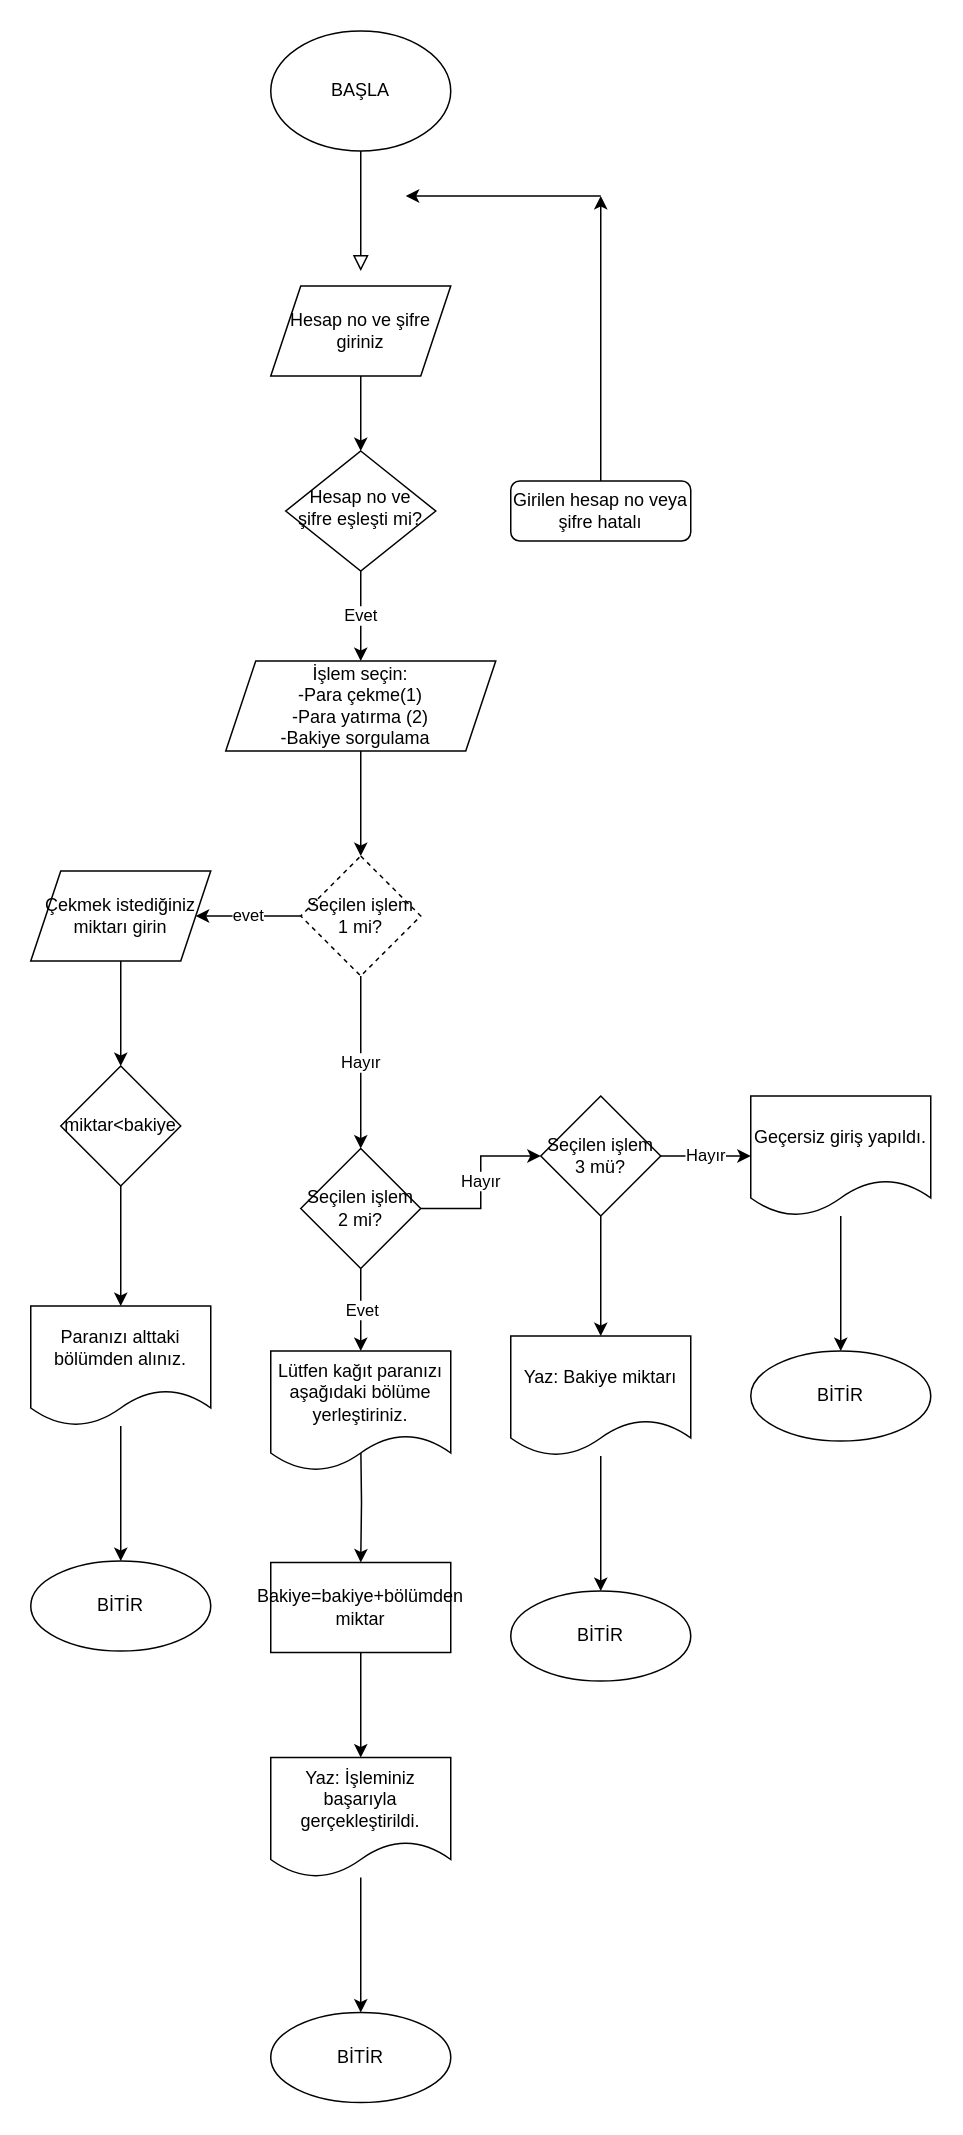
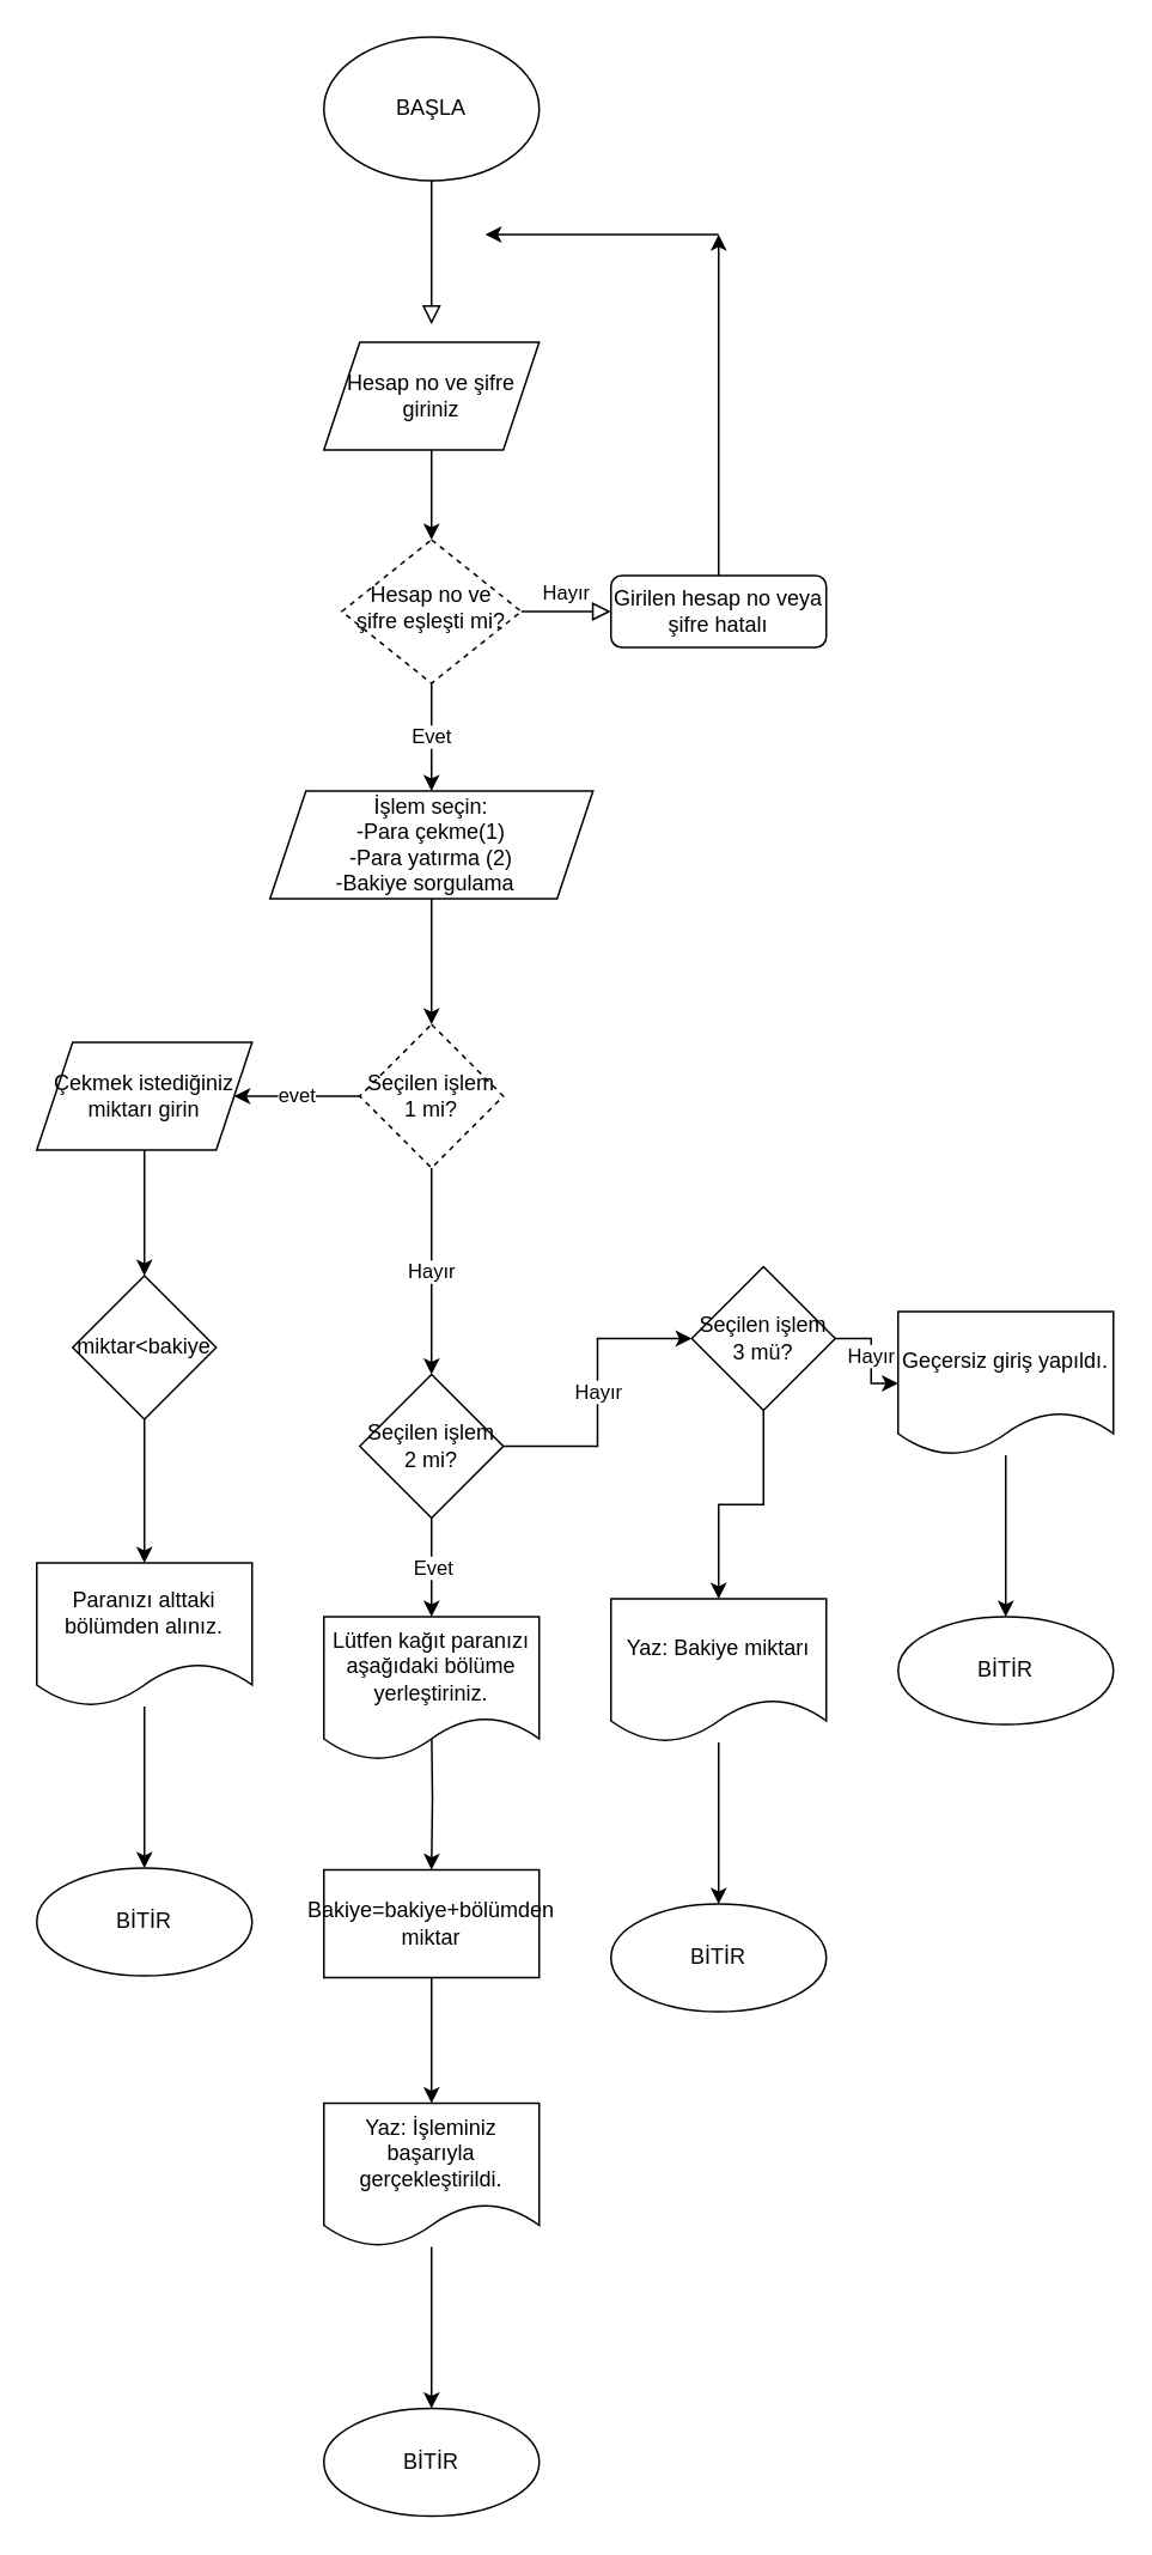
  <mxCell id="0" />
  <mxCell id="1" parent="0" />
  <mxCell id="2" value="" style="rounded=0;html=1;jettySize=auto;orthogonalLoop=1;fontSize=11;endArrow=block;endFill=0;endSize=8;strokeWidth=1;shadow=0;labelBackgroundColor=none;edgeStyle=orthogonalEdgeStyle;" parent="1" edge="1"><mxGeometry relative="1" as="geometry"><mxPoint x="240" y="100" as="sourcePoint" /><mxPoint x="240" y="180" as="targetPoint" /></mxGeometry></mxCell>
+ <mxCell id="3" value="Hayır" style="edgeStyle=orthogonalEdgeStyle;rounded=0;html=1;jettySize=auto;orthogonalLoop=1;fontSize=11;endArrow=block;endFill=0;endSize=8;strokeWidth=1;shadow=0;labelBackgroundColor=none;" parent="1" source="5" target="7" edge="1"><mxGeometry y="10" relative="1" as="geometry"><mxPoint as="offset" /></mxGeometry></mxCell>
  <mxCell id="4" value="Evet" style="edgeStyle=orthogonalEdgeStyle;rounded=0;orthogonalLoop=1;jettySize=auto;html=1;" parent="1" source="5" edge="1"><mxGeometry relative="1" as="geometry"><mxPoint x="240" y="440" as="targetPoint" /></mxGeometry></mxCell>
- <mxCell id="5" value="Hesap no ve şifre eşleşti mi?" style="rhombus;whiteSpace=wrap;html=1;shadow=0;fontFamily=Helvetica;fontSize=12;align=center;strokeWidth=1;spacing=6;spacingTop=-4;" parent="1" vertex="1"><mxGeometry x="190" y="300" width="100" height="80" as="geometry" /></mxCell>
+ <mxCell id="5" value="Hesap no ve şifre eşleşti mi?" style="rhombus;whiteSpace=wrap;html=1;shadow=0;fontFamily=Helvetica;fontSize=12;align=center;strokeWidth=1;spacing=6;spacingTop=-4;dashed=1;" parent="1" vertex="1"><mxGeometry x="190" y="300" width="100" height="80" as="geometry" /></mxCell>
  <mxCell id="6" style="edgeStyle=orthogonalEdgeStyle;rounded=0;orthogonalLoop=1;jettySize=auto;html=1;" parent="1" source="7" edge="1"><mxGeometry relative="1" as="geometry"><mxPoint x="400" y="130" as="targetPoint" /></mxGeometry></mxCell>
  <mxCell id="7" value="Girilen hesap no veya şifre hatalı" style="rounded=1;whiteSpace=wrap;html=1;fontSize=12;glass=0;strokeWidth=1;shadow=0;" parent="1" vertex="1"><mxGeometry x="340" y="320" width="120" height="40" as="geometry" /></mxCell>
  <mxCell id="8" value="" style="edgeStyle=orthogonalEdgeStyle;rounded=0;orthogonalLoop=1;jettySize=auto;html=1;" parent="1" source="9" target="5" edge="1"><mxGeometry relative="1" as="geometry" /></mxCell>
  <mxCell id="9" value="Hesap no ve şifre giriniz" style="shape=parallelogram;perimeter=parallelogramPerimeter;whiteSpace=wrap;html=1;fixedSize=1;labelBackgroundColor=none;" parent="1" vertex="1"><mxGeometry x="180" y="190" width="120" height="60" as="geometry" /></mxCell>
  <mxCell id="10" value="" style="edgeStyle=orthogonalEdgeStyle;rounded=0;orthogonalLoop=1;jettySize=auto;html=1;" parent="1" source="11" target="15" edge="1"><mxGeometry relative="1" as="geometry" /></mxCell>
  <mxCell id="11" value="İşlem seçin:&lt;br&gt;-Para çekme(1)&lt;br&gt;-Para yatırma (2)&lt;br&gt;-Bakiye sorgulama&amp;nbsp;&amp;nbsp;" style="shape=parallelogram;perimeter=parallelogramPerimeter;whiteSpace=wrap;html=1;fixedSize=1;labelBackgroundColor=none;" parent="1" vertex="1"><mxGeometry x="150" y="440" width="180" height="60" as="geometry" /></mxCell>
  <mxCell id="12" value="" style="endArrow=classic;html=1;" parent="1" edge="1"><mxGeometry width="50" height="50" relative="1" as="geometry"><mxPoint x="400" y="130" as="sourcePoint" /><mxPoint x="270" y="130" as="targetPoint" /><Array as="points" /></mxGeometry></mxCell>
  <mxCell id="13" value="evet" style="edgeStyle=orthogonalEdgeStyle;rounded=0;orthogonalLoop=1;jettySize=auto;html=1;" parent="1" source="15" target="17" edge="1"><mxGeometry relative="1" as="geometry" /></mxCell>
  <mxCell id="14" value="Hayır" style="edgeStyle=orthogonalEdgeStyle;rounded=0;orthogonalLoop=1;jettySize=auto;html=1;" parent="1" source="15" target="20" edge="1"><mxGeometry relative="1" as="geometry" /></mxCell>
  <mxCell id="15" value="Seçilen işlem 1 mi?" style="rhombus;whiteSpace=wrap;html=1;dashed=1;" parent="1" vertex="1"><mxGeometry x="200" y="570" width="80" height="80" as="geometry" /></mxCell>
  <mxCell id="16" value="" style="edgeStyle=orthogonalEdgeStyle;rounded=0;orthogonalLoop=1;jettySize=auto;html=1;" parent="1" source="17" target="34" edge="1"><mxGeometry relative="1" as="geometry" /></mxCell>
  <mxCell id="17" value="Çekmek istediğiniz miktarı girin" style="shape=parallelogram;perimeter=parallelogramPerimeter;whiteSpace=wrap;html=1;fixedSize=1;" parent="1" vertex="1"><mxGeometry y="580" width="120" height="60" as="geometry" x="20" /></mxCell>
  <mxCell id="18" value="Hayır" style="edgeStyle=orthogonalEdgeStyle;rounded=0;orthogonalLoop=1;jettySize=auto;html=1;" parent="1" source="20" target="23" edge="1"><mxGeometry relative="1" as="geometry" /></mxCell>
  <mxCell id="19" value="Evet" style="edgeStyle=orthogonalEdgeStyle;rounded=0;orthogonalLoop=1;jettySize=auto;html=1;" parent="1" source="20" edge="1"><mxGeometry relative="1" as="geometry"><mxPoint x="240" y="900" as="targetPoint" /></mxGeometry></mxCell>
  <mxCell id="20" value="Seçilen işlem 2 mi?" style="rhombus;whiteSpace=wrap;html=1;" parent="1" vertex="1"><mxGeometry x="200" y="765" width="80" height="80" as="geometry" /></mxCell>
  <mxCell id="21" value="Hayır" style="edgeStyle=orthogonalEdgeStyle;rounded=0;orthogonalLoop=1;jettySize=auto;html=1;" parent="1" source="23" target="25" edge="1"><mxGeometry relative="1" as="geometry" /></mxCell>
  <mxCell id="22" value="" style="edgeStyle=orthogonalEdgeStyle;rounded=0;orthogonalLoop=1;jettySize=auto;html=1;" parent="1" source="23" target="39" edge="1"><mxGeometry relative="1" as="geometry" /></mxCell>
- <mxCell id="23" value="Seçilen işlem 3 mü?" style="rhombus;whiteSpace=wrap;html=1;" parent="1" vertex="1"><mxGeometry x="360" y="730" width="80" height="80" as="geometry" /></mxCell>
+ <mxCell id="23" value="Seçilen işlem 3 mü?" style="rhombus;whiteSpace=wrap;html=1;" parent="1" vertex="1"><mxGeometry x="385" y="705" width="80" height="80" as="geometry" /></mxCell>
  <mxCell id="24" value="" style="edgeStyle=orthogonalEdgeStyle;rounded=0;orthogonalLoop=1;jettySize=auto;html=1;" parent="1" source="25" target="41" edge="1"><mxGeometry relative="1" as="geometry" /></mxCell>
  <mxCell id="25" value="Geçersiz giriş yapıldı." style="shape=document;whiteSpace=wrap;html=1;boundedLbl=1;" parent="1" vertex="1"><mxGeometry x="500" y="730" width="120" height="80" as="geometry" /></mxCell>
  <mxCell id="26" value="" style="edgeStyle=orthogonalEdgeStyle;rounded=0;orthogonalLoop=1;jettySize=auto;html=1;" parent="1" target="28" edge="1"><mxGeometry relative="1" as="geometry"><mxPoint x="240" y="960" as="sourcePoint" /></mxGeometry></mxCell>
  <mxCell id="27" value="" style="edgeStyle=orthogonalEdgeStyle;rounded=0;orthogonalLoop=1;jettySize=auto;html=1;" parent="1" source="28" target="30" edge="1"><mxGeometry relative="1" as="geometry" /></mxCell>
  <mxCell id="28" value="Bakiye=bakiye+bölümden miktar" style="whiteSpace=wrap;html=1;" parent="1" vertex="1"><mxGeometry x="180" y="1041" width="120" height="60" as="geometry" /></mxCell>
  <mxCell id="29" value="" style="edgeStyle=orthogonalEdgeStyle;rounded=0;orthogonalLoop=1;jettySize=auto;html=1;" parent="1" source="30" target="31" edge="1"><mxGeometry relative="1" as="geometry" /></mxCell>
  <mxCell id="30" value="Yaz: İşleminiz başarıyla gerçekleştirildi." style="shape=document;whiteSpace=wrap;html=1;boundedLbl=1;" parent="1" vertex="1"><mxGeometry x="180" y="1171" width="120" height="80" as="geometry" /></mxCell>
  <mxCell id="31" value="BİTİR" style="ellipse;whiteSpace=wrap;html=1;" parent="1" vertex="1"><mxGeometry x="180" y="1341" width="120" height="60" as="geometry" /></mxCell>
  <mxCell id="32" value="Lütfen kağıt paranızı aşağıdaki bölüme yerleştiriniz." style="shape=document;whiteSpace=wrap;html=1;boundedLbl=1;labelBackgroundColor=none;" parent="1" vertex="1"><mxGeometry x="180" y="900" width="120" height="80" as="geometry" /></mxCell>
  <mxCell id="33" value="" style="edgeStyle=orthogonalEdgeStyle;rounded=0;orthogonalLoop=1;jettySize=auto;html=1;" parent="1" source="34" target="36" edge="1"><mxGeometry relative="1" as="geometry" /></mxCell>
  <mxCell id="34" value="miktar&amp;lt;bakiye" style="rhombus;whiteSpace=wrap;html=1;" parent="1" vertex="1"><mxGeometry x="40" y="710" width="80" height="80" as="geometry" /></mxCell>
  <mxCell id="35" value="" style="edgeStyle=orthogonalEdgeStyle;rounded=0;orthogonalLoop=1;jettySize=auto;html=1;" parent="1" source="36" target="37" edge="1"><mxGeometry relative="1" as="geometry" /></mxCell>
  <mxCell id="36" value="Paranızı alttaki bölümden alınız." style="shape=document;whiteSpace=wrap;html=1;boundedLbl=1;" parent="1" vertex="1"><mxGeometry y="870" width="120" height="80" as="geometry" x="20" /></mxCell>
  <mxCell id="37" value="BİTİR" style="ellipse;whiteSpace=wrap;html=1;" parent="1" vertex="1"><mxGeometry y="1040" width="120" height="60" as="geometry" x="20" /></mxCell>
  <mxCell id="38" value="" style="edgeStyle=orthogonalEdgeStyle;rounded=0;orthogonalLoop=1;jettySize=auto;html=1;" parent="1" source="39" target="40" edge="1"><mxGeometry relative="1" as="geometry" /></mxCell>
  <mxCell id="39" value="Yaz: Bakiye miktarı" style="shape=document;whiteSpace=wrap;html=1;boundedLbl=1;" parent="1" vertex="1"><mxGeometry x="340" y="890" width="120" height="80" as="geometry" /></mxCell>
  <mxCell id="40" value="BİTİR" style="ellipse;whiteSpace=wrap;html=1;" parent="1" vertex="1"><mxGeometry x="340" y="1060" width="120" height="60" as="geometry" /></mxCell>
  <mxCell id="41" value="BİTİR" style="ellipse;whiteSpace=wrap;html=1;" parent="1" vertex="1"><mxGeometry x="500" y="900" width="120" height="60" as="geometry" /></mxCell>
  <mxCell id="42" value="BAŞLA" style="ellipse;whiteSpace=wrap;html=1;labelBackgroundColor=none;" parent="1" vertex="1"><mxGeometry x="180" y="20" width="120" height="80" as="geometry" /></mxCell>
